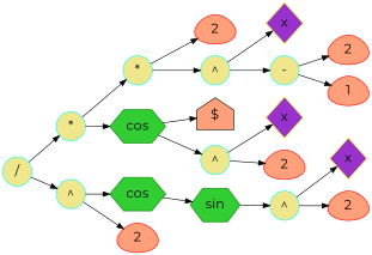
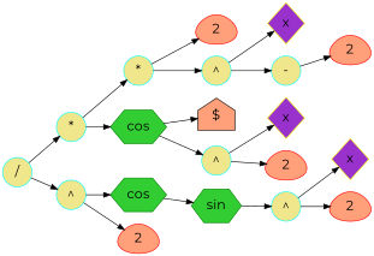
  digraph {
    rankdir=LR
    fontname=Montserrat
    node [color="#00FFFF" fillcolor="#F0E68C" fontsize=20 shape=circle style=filled fontname=Montserrat]
    edge [color="#000000" fontsize=20 fontname=Montserrat]
    n1 [label="/"]
    n2 [label="*"]
    n3 [label="^"]
    n4 [label="*"]
    n5 [color="#008000" fillcolor="#32CD32" label=cos shape=hexagon]
    n6 [color="#FF0000" fillcolor="#FFA07A" label=2 shape=egg]
    n7 [label="^"]
    n8 [color="#FFFF00" fillcolor="#9932CC" label=x shape=diamond]
    n9 [label="-"]
    n10 [color="#FF0000" fillcolor="#FFA07A" label=2 shape=egg]
-   n11 [color="#FF0000" fillcolor="#FFA07A" label=1 shape=egg]
    n12 [color="#000000" fillcolor="#FFA07A" label="$" shape=house]
    n13 [label="^"]
    n14 [color="#FFFF00" fillcolor="#9932CC" label=x shape=diamond]
    n15 [color="#FF0000" fillcolor="#FFA07A" label=2 shape=egg]
    n16 [color="#008000" fillcolor="#32CD32" label=cos shape=hexagon]
    n17 [color="#FF0000" fillcolor="#FFA07A" label=2 shape=egg]
    n18 [color="#008000" fillcolor="#32CD32" label=sin shape=hexagon]
    n19 [label="^"]
    n20 [color="#FFFF00" fillcolor="#9932CC" label=x shape=diamond]
    n21 [color="#FF0000" fillcolor="#FFA07A" label=2 shape=egg]
    n1 -> n2
    n1 -> n3
    n2 -> n4
    n2 -> n5
    n3 -> n16
    n3 -> n17
    n4 -> n6
    n4 -> n7
    n5 -> n12
    n5 -> n13
    n7 -> n8
    n7 -> n9
    n9 -> n10
-   n9 -> n11
    n13 -> n14
    n13 -> n15
    n16 -> n18
    n18 -> n19
    n19 -> n20
    n19 -> n21
  }
